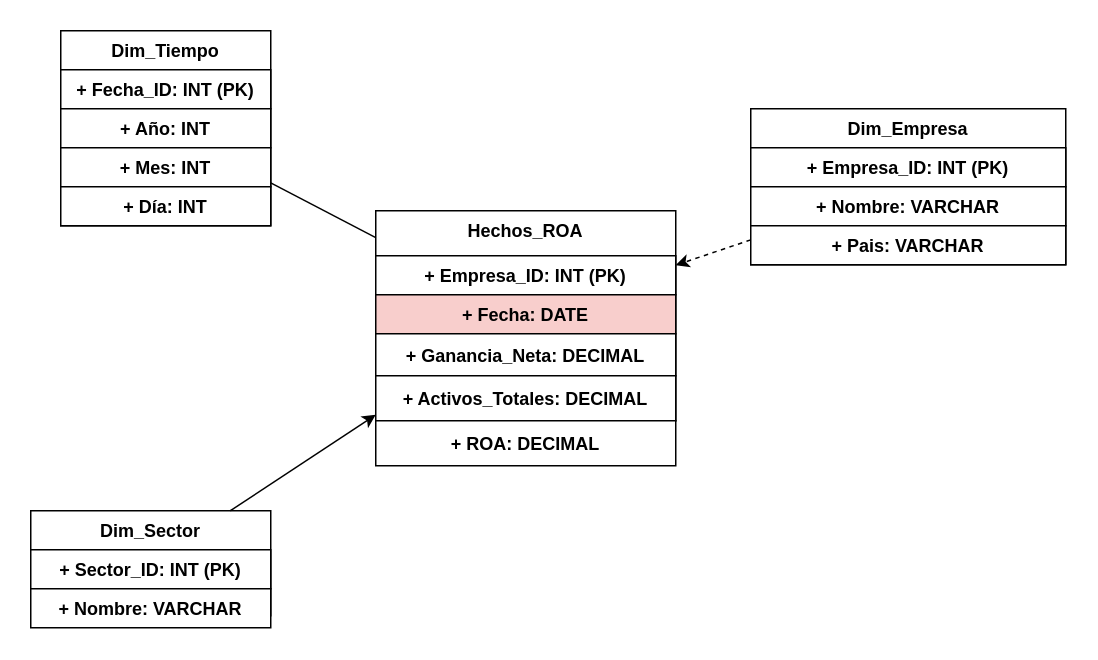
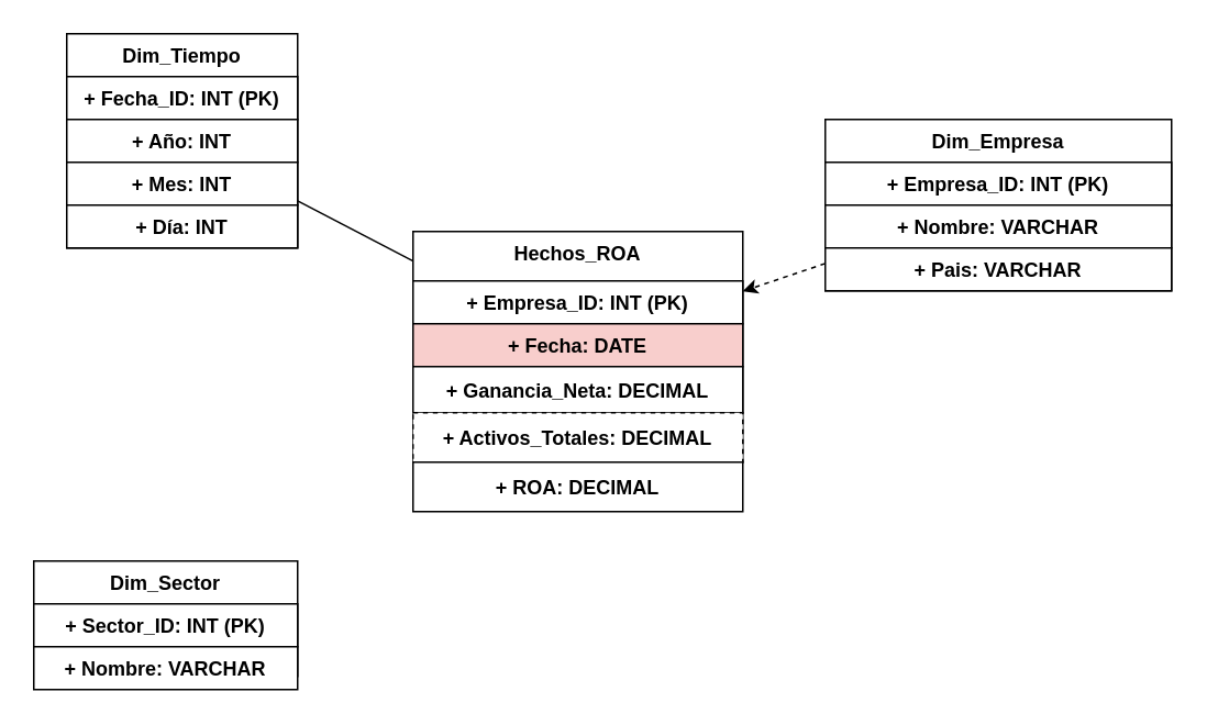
  <mxCell id="0" />
  <mxCell id="1" parent="0" />
  <mxCell id="2" value="Hechos_ROA" style="verticalAlign=top;fontStyle=1" parent="1" vertex="1"><mxGeometry x="250" y="140" width="200" height="140" as="geometry" /></mxCell>
  <mxCell id="3" value="+ Empresa_ID: INT (PK)" style="fontStyle=1" parent="2" vertex="1"><mxGeometry y="30" width="200" height="26" as="geometry" /></mxCell>
  <mxCell id="4" value="+ Fecha: DATE" style="fontStyle=1;fillColor=#f8cecc;" parent="2" vertex="1"><mxGeometry y="56" width="200" height="26" as="geometry" /></mxCell>
  <mxCell id="5" value="+ Ganancia_Neta: DECIMAL" style="fontStyle=1" parent="2" vertex="1"><mxGeometry y="82" width="200" height="28" as="geometry" /></mxCell>
- <mxCell id="6" value="+ Activos_Totales: DECIMAL" style="fontStyle=1" parent="2" vertex="1"><mxGeometry y="110" width="200" height="30" as="geometry" /></mxCell>
+ <mxCell id="6" value="+ Activos_Totales: DECIMAL" style="fontStyle=1;dashed=1;" parent="2" vertex="1"><mxGeometry y="110" width="200" height="30" as="geometry" /></mxCell>
  <mxCell id="7" value="+ ROA: DECIMAL" style="fontStyle=1" parent="2" vertex="1"><mxGeometry y="140" width="200" height="30" as="geometry" /></mxCell>
  <mxCell id="8" value="Dim_Tiempo" style="verticalAlign=top;fontStyle=1" parent="1" vertex="1"><mxGeometry x="40" y="20" width="140" height="130" as="geometry" /></mxCell>
  <mxCell id="9" value="+ Fecha_ID: INT (PK)" style="fontStyle=1" parent="8" vertex="1"><mxGeometry y="26" width="140" height="26" as="geometry" /></mxCell>
  <mxCell id="10" value="+ Año: INT" style="fontStyle=1" parent="8" vertex="1"><mxGeometry y="52" width="140" height="26" as="geometry" /></mxCell>
  <mxCell id="11" value="+ Mes: INT" style="fontStyle=1" parent="8" vertex="1"><mxGeometry y="78" width="140" height="26" as="geometry" /></mxCell>
  <mxCell id="12" value="+ Día: INT" style="fontStyle=1" parent="8" vertex="1"><mxGeometry y="104" width="140" height="26" as="geometry" /></mxCell>
  <mxCell id="13" value="Dim_Empresa" style="verticalAlign=top;fontStyle=1" parent="1" vertex="1"><mxGeometry x="500" y="72" width="210" height="104" as="geometry" /></mxCell>
  <mxCell id="14" value="+ Empresa_ID: INT (PK)" style="fontStyle=1" parent="13" vertex="1"><mxGeometry y="26" width="210" height="26" as="geometry" /></mxCell>
  <mxCell id="15" value="+ Nombre: VARCHAR" style="fontStyle=1" parent="13" vertex="1"><mxGeometry y="52" width="210" height="26" as="geometry" /></mxCell>
  <mxCell id="16" value="+ Pais: VARCHAR" style="fontStyle=1" parent="13" vertex="1"><mxGeometry y="78" width="210" height="26" as="geometry" /></mxCell>
  <mxCell id="17" value="Dim_Sector" style="verticalAlign=top;fontStyle=1" parent="1" vertex="1"><mxGeometry x="20" y="340" width="160" height="70" as="geometry" /></mxCell>
  <mxCell id="18" value="+ Sector_ID: INT (PK)" style="fontStyle=1" parent="17" vertex="1"><mxGeometry y="26" width="160" height="26" as="geometry" /></mxCell>
  <mxCell id="19" value="+ Nombre: VARCHAR" style="fontStyle=1" parent="17" vertex="1"><mxGeometry y="52" width="160" height="26" as="geometry" /></mxCell>
  <mxCell id="20" style="fontStyle=1;endArrow=none;" parent="1" source="8" target="2" edge="1"><mxGeometry relative="1" as="geometry" /></mxCell>
  <mxCell id="21" style="fontStyle=1;dashed=1;" parent="1" source="13" target="2" edge="1"><mxGeometry relative="1" as="geometry" /></mxCell>
- <mxCell id="22" style="fontStyle=1" parent="1" source="17" target="2" edge="1"><mxGeometry relative="1" as="geometry" /></mxCell>
